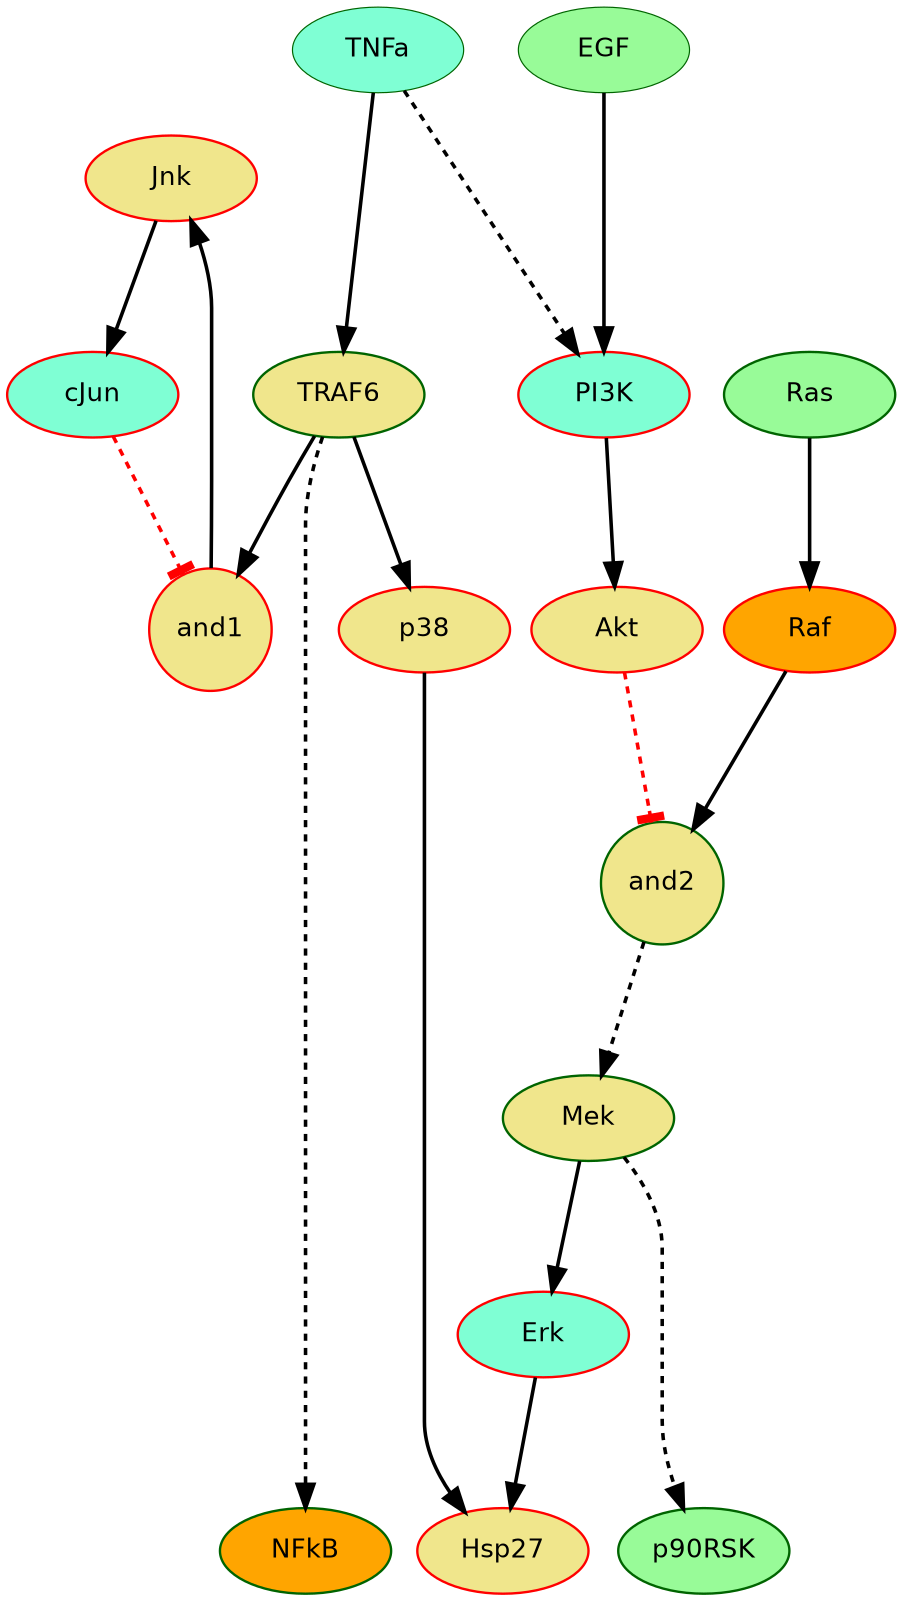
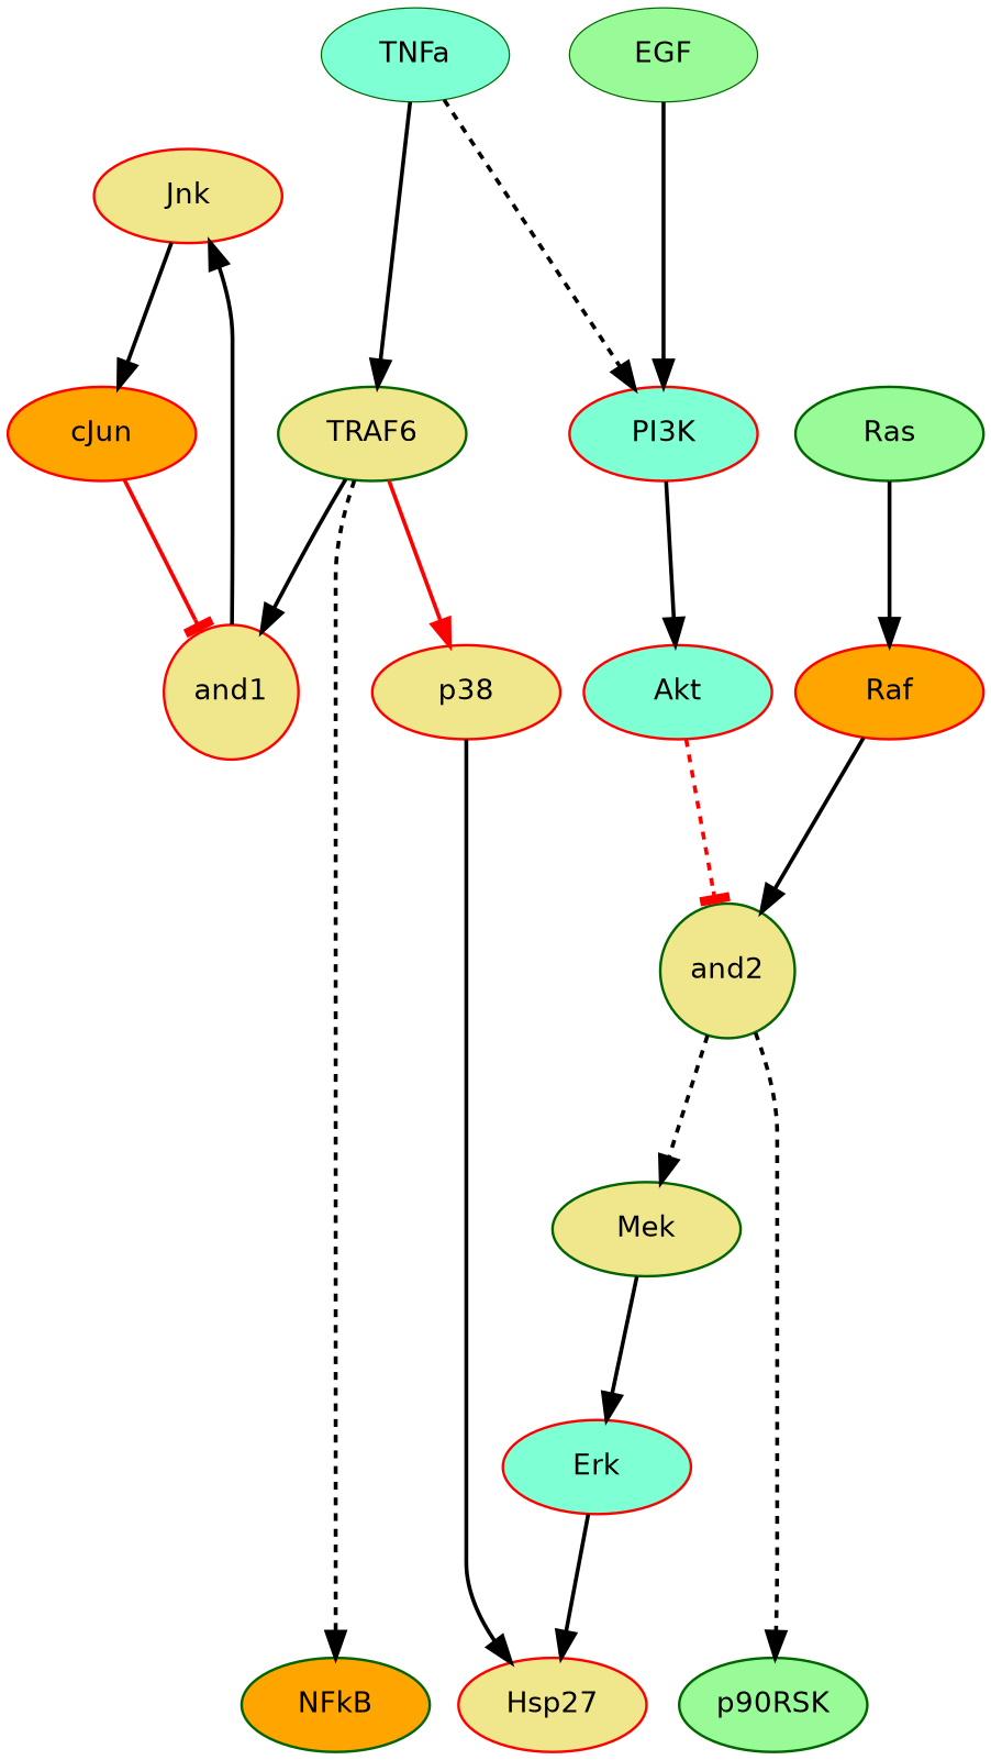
  digraph {
    bgcolor=white
    fontcolor=black
    rank=same
    rankdir=TB
    splines=TRUE
    node [color=red fillcolor=khaki fixedsize=FALSE fontcolor=black fontname=Helvetica fontsize=22 shape=ellipse style="filled, bold"]
    edge [arrowhead=normal arrowsize=2 arrowtail=none color=black dir=forward fontcolor=black fontsize=14 headport=center labelfontsize=11 minlen=3 penwidth=3 style=bold weight=1]
    n1 [height=1 label=Jnk width=2]
    n2 [color=darkgreen fillcolor=aquamarine height=1 label=TNFa style=filled width=2]
    n3 [color=darkgreen fillcolor=palegreen height=1 label=EGF style=filled width=2]
    n4 [height=1 label=p38 width=2]
-   n5 [height=1 label=Akt width=2]
+   n5 [fillcolor=aquamarine height=1 label=Akt width=2]
    n6 [fillcolor=orange height=1 label=Raf width=2]
    and1 [height=0.1 shape=circle width=0.1]
    n8 [color=darkgreen height=1 label=TRAF6 width=2]
    n9 [fillcolor=aquamarine height=1 label=PI3K width=2]
    n10 [color=darkgreen fillcolor=palegreen height=1 label=Ras width=2]
    n11 [height=1 label=Hsp27 width=2]
    n12 [color=darkgreen fillcolor=orange height=1 label=NFkB width=2]
    n13 [color=darkgreen fillcolor=palegreen height=1 label=p90RSK width=2]
    and2 [color=darkgreen height=0.1 shape=circle width=0.1]
-   n15 [fillcolor=aquamarine height=1 label=cJun width=2]
+   n15 [fillcolor=orange height=1 label=cJun width=2]
    n16 [color=darkgreen height=1 label=Mek width=2]
    n17 [fillcolor=aquamarine height=1 label=Erk width=2]
    subgraph sub_1 {
      n1
    }
    subgraph sub_2 {
      rank=source
      n2
      n3
    }
    subgraph sub_3 {
      n4
      n5
      n6
      and1
    }
    subgraph sub_4 {
      n8
      n9
      n10
    }
    subgraph sub_5 {
      rank=sink
      n11
      n12
      n13
    }
    n1 -> n15 [style=solid]
    n2 -> n8 [style=solid]
    n2 -> n9 [style=dashed]
    n3 -> n9
    n4 -> n11
    n5 -> and2 [arrowhead=tee color=red style=dashed]
    n6 -> and2
    and1 -> n1 [style=solid]
-   n8 -> n4
+   n8 -> n4 [color=red]
    n8 -> and1 [style=solid]
    n8 -> n12 [style=dashed]
    n9 -> n5 [style=solid]
    n10 -> n6
    and2 -> n16 [style=dashed]
-   n15 -> and1 [arrowhead=tee color=red style=dashed]
-   n16 -> n13 [style=dashed]
+   n15 -> and1 [arrowhead=tee color=red style=solid]
+   and2 -> n13 [style=dashed]
    n16 -> n17
    n17 -> n11
  }
